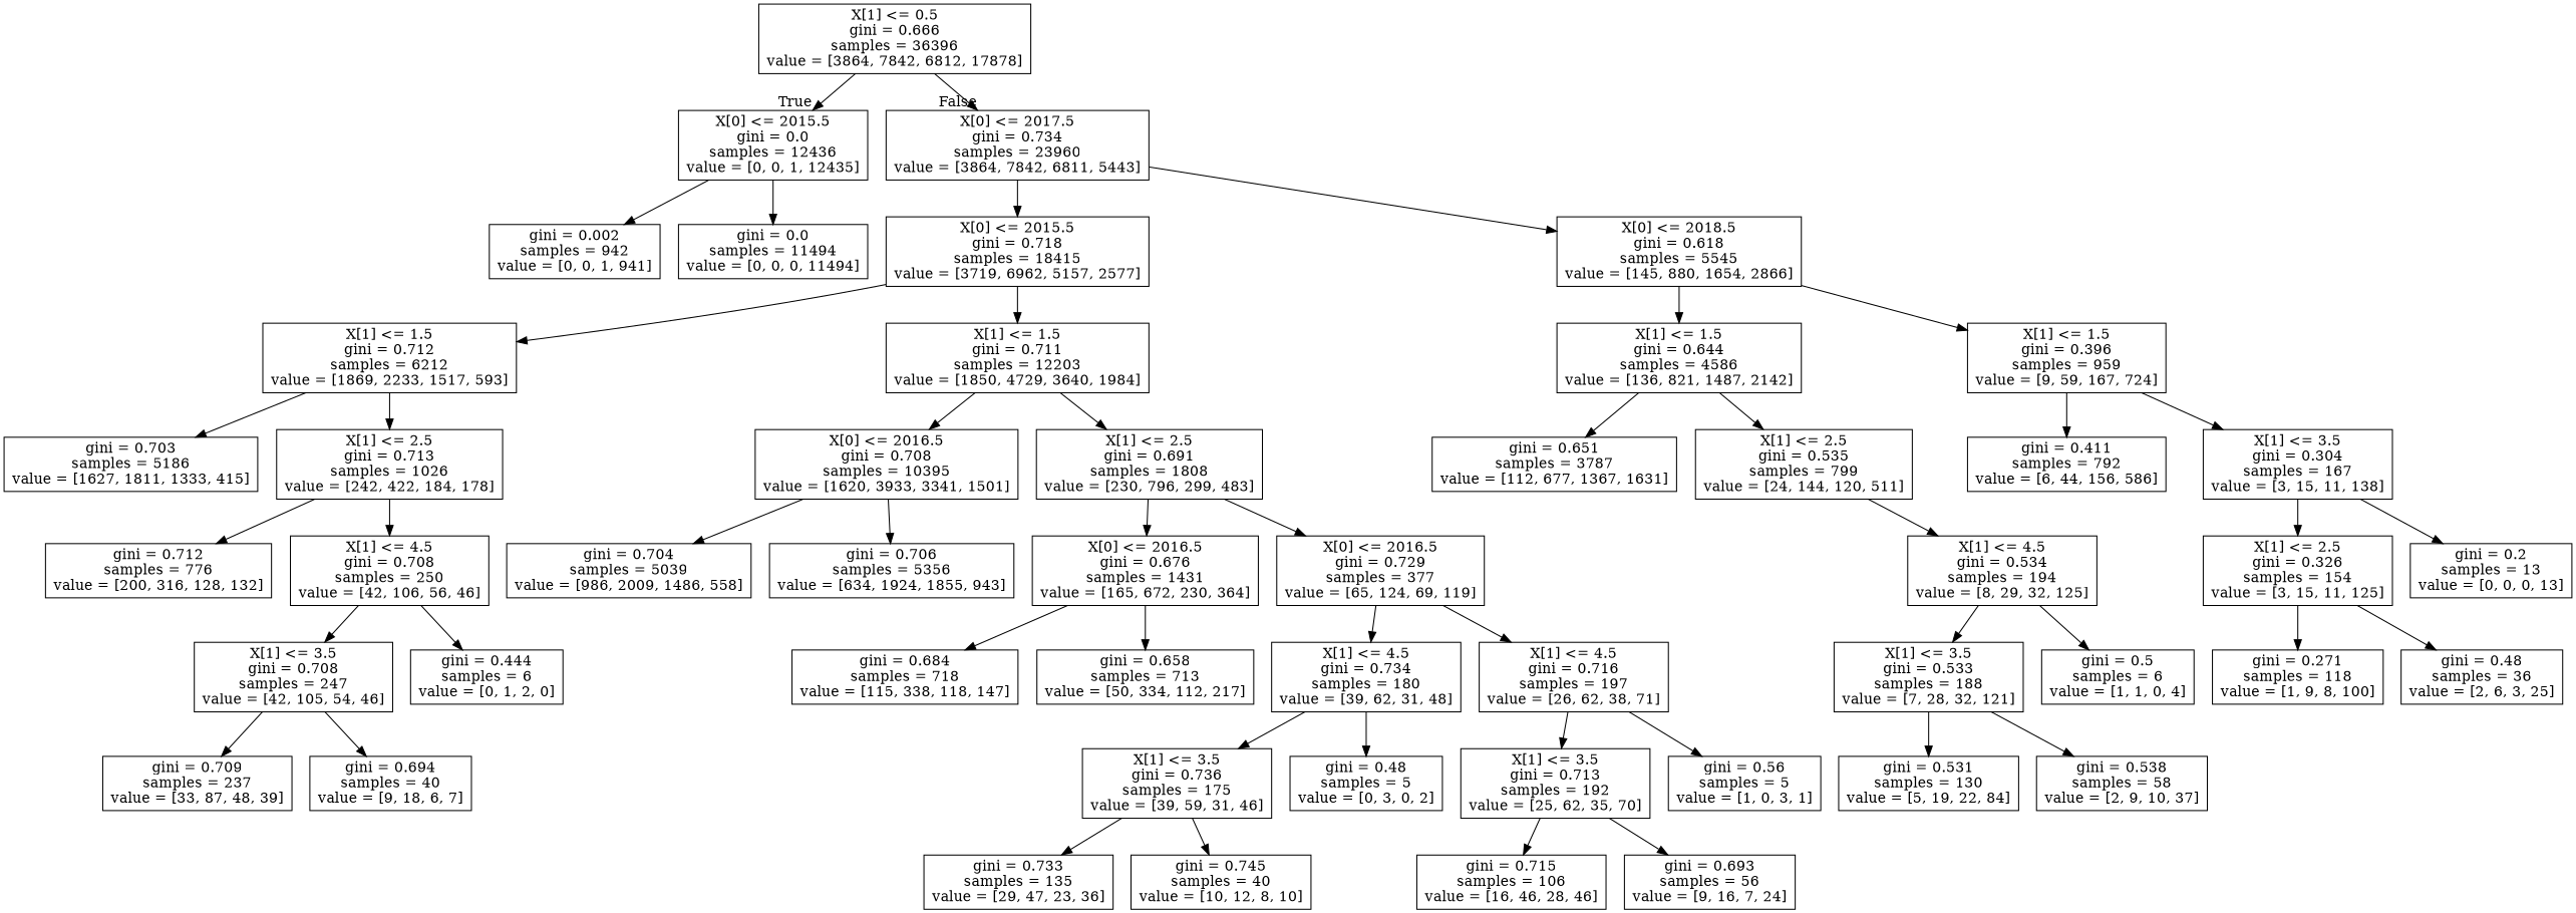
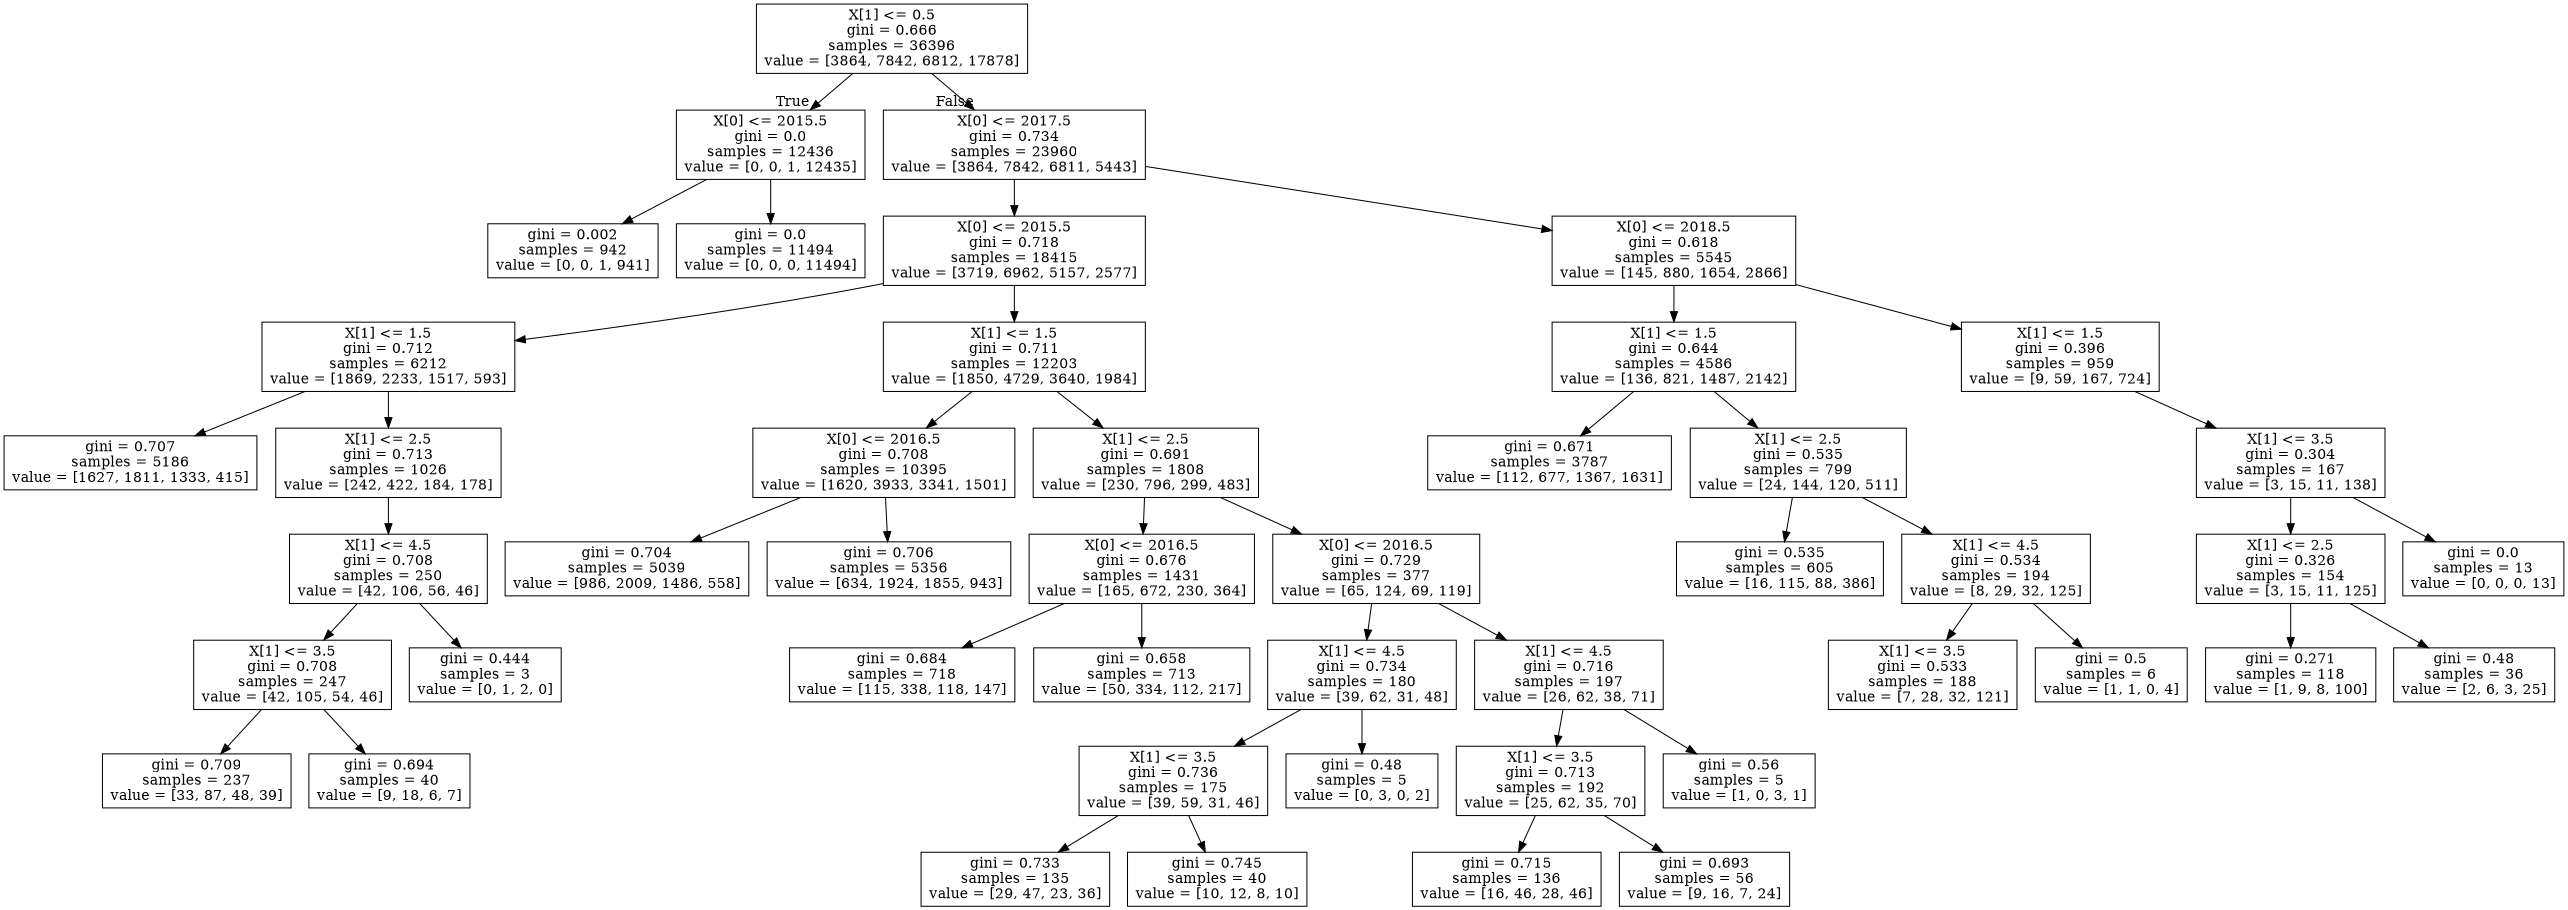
  digraph {
    node [shape=box]
    n1 [label="X[1] <= 0.5\ngini = 0.666\nsamples = 36396\nvalue = [3864, 7842, 6812, 17878]"]
    n2 [label="X[0] <= 2015.5\ngini = 0.0\nsamples = 12436\nvalue = [0, 0, 1, 12435]"]
    n3 [label="X[0] <= 2017.5\ngini = 0.734\nsamples = 23960\nvalue = [3864, 7842, 6811, 5443]"]
    n4 [label="gini = 0.002\nsamples = 942\nvalue = [0, 0, 1, 941]"]
    n5 [label="gini = 0.0\nsamples = 11494\nvalue = [0, 0, 0, 11494]"]
    n6 [label="X[0] <= 2015.5\ngini = 0.718\nsamples = 18415\nvalue = [3719, 6962, 5157, 2577]"]
    n7 [label="X[0] <= 2018.5\ngini = 0.618\nsamples = 5545\nvalue = [145, 880, 1654, 2866]"]
    n8 [label="X[1] <= 1.5\ngini = 0.712\nsamples = 6212\nvalue = [1869, 2233, 1517, 593]"]
    n9 [label="X[1] <= 1.5\ngini = 0.711\nsamples = 12203\nvalue = [1850, 4729, 3640, 1984]"]
    n10 [label="X[1] <= 1.5\ngini = 0.644\nsamples = 4586\nvalue = [136, 821, 1487, 2142]"]
    n11 [label="X[1] <= 1.5\ngini = 0.396\nsamples = 959\nvalue = [9, 59, 167, 724]"]
-   n12 [label="gini = 0.703\nsamples = 5186\nvalue = [1627, 1811, 1333, 415]"]
+   n12 [label="gini = 0.707\nsamples = 5186\nvalue = [1627, 1811, 1333, 415]"]
    n13 [label="X[1] <= 2.5\ngini = 0.713\nsamples = 1026\nvalue = [242, 422, 184, 178]"]
    n14 [label="X[0] <= 2016.5\ngini = 0.708\nsamples = 10395\nvalue = [1620, 3933, 3341, 1501]"]
    n15 [label="X[1] <= 2.5\ngini = 0.691\nsamples = 1808\nvalue = [230, 796, 299, 483]"]
-   n16 [label="gini = 0.712\nsamples = 776\nvalue = [200, 316, 128, 132]"]
    n17 [label="X[1] <= 4.5\ngini = 0.708\nsamples = 250\nvalue = [42, 106, 56, 46]"]
    n18 [label="X[1] <= 3.5\ngini = 0.708\nsamples = 247\nvalue = [42, 105, 54, 46]"]
-   n19 [label="gini = 0.444\nsamples = 6\nvalue = [0, 1, 2, 0]"]
+   n19 [label="gini = 0.444\nsamples = 3\nvalue = [0, 1, 2, 0]"]
    n20 [label="gini = 0.709\nsamples = 237\nvalue = [33, 87, 48, 39]"]
    n21 [label="gini = 0.694\nsamples = 40\nvalue = [9, 18, 6, 7]"]
    n22 [label="gini = 0.704\nsamples = 5039\nvalue = [986, 2009, 1486, 558]"]
    n23 [label="gini = 0.706\nsamples = 5356\nvalue = [634, 1924, 1855, 943]"]
    n24 [label="X[0] <= 2016.5\ngini = 0.676\nsamples = 1431\nvalue = [165, 672, 230, 364]"]
    n25 [label="X[0] <= 2016.5\ngini = 0.729\nsamples = 377\nvalue = [65, 124, 69, 119]"]
    n26 [label="gini = 0.684\nsamples = 718\nvalue = [115, 338, 118, 147]"]
    n27 [label="gini = 0.658\nsamples = 713\nvalue = [50, 334, 112, 217]"]
    n28 [label="X[1] <= 4.5\ngini = 0.734\nsamples = 180\nvalue = [39, 62, 31, 48]"]
    n29 [label="X[1] <= 4.5\ngini = 0.716\nsamples = 197\nvalue = [26, 62, 38, 71]"]
    n30 [label="X[1] <= 3.5\ngini = 0.736\nsamples = 175\nvalue = [39, 59, 31, 46]"]
    n31 [label="gini = 0.48\nsamples = 5\nvalue = [0, 3, 0, 2]"]
    n32 [label="X[1] <= 3.5\ngini = 0.713\nsamples = 192\nvalue = [25, 62, 35, 70]"]
    n33 [label="gini = 0.56\nsamples = 5\nvalue = [1, 0, 3, 1]"]
    n34 [label="gini = 0.733\nsamples = 135\nvalue = [29, 47, 23, 36]"]
    n35 [label="gini = 0.745\nsamples = 40\nvalue = [10, 12, 8, 10]"]
-   n36 [label="gini = 0.715\nsamples = 106\nvalue = [16, 46, 28, 46]"]
+   n36 [label="gini = 0.715\nsamples = 136\nvalue = [16, 46, 28, 46]"]
    n37 [label="gini = 0.693\nsamples = 56\nvalue = [9, 16, 7, 24]"]
-   n38 [label="gini = 0.651\nsamples = 3787\nvalue = [112, 677, 1367, 1631]"]
+   n38 [label="gini = 0.671\nsamples = 3787\nvalue = [112, 677, 1367, 1631]"]
    n39 [label="X[1] <= 2.5\ngini = 0.535\nsamples = 799\nvalue = [24, 144, 120, 511]"]
-   n40 [label="gini = 0.411\nsamples = 792\nvalue = [6, 44, 156, 586]"]
    n41 [label="X[1] <= 3.5\ngini = 0.304\nsamples = 167\nvalue = [3, 15, 11, 138]"]
+   n42 [label="gini = 0.535\nsamples = 605\nvalue = [16, 115, 88, 386]"]
    n43 [label="X[1] <= 4.5\ngini = 0.534\nsamples = 194\nvalue = [8, 29, 32, 125]"]
    n44 [label="X[1] <= 3.5\ngini = 0.533\nsamples = 188\nvalue = [7, 28, 32, 121]"]
    n45 [label="gini = 0.5\nsamples = 6\nvalue = [1, 1, 0, 4]"]
-   n46 [label="gini = 0.531\nsamples = 130\nvalue = [5, 19, 22, 84]"]
-   n47 [label="gini = 0.538\nsamples = 58\nvalue = [2, 9, 10, 37]"]
    n48 [label="X[1] <= 2.5\ngini = 0.326\nsamples = 154\nvalue = [3, 15, 11, 125]"]
-   n49 [label="gini = 0.2\nsamples = 13\nvalue = [0, 0, 0, 13]"]
+   n49 [label="gini = 0.0\nsamples = 13\nvalue = [0, 0, 0, 13]"]
    n50 [label="gini = 0.271\nsamples = 118\nvalue = [1, 9, 8, 100]"]
    n51 [label="gini = 0.48\nsamples = 36\nvalue = [2, 6, 3, 25]"]
    n1 -> n2 [headlabel=True labelangle=45 labeldistance=2.5]
    n1 -> n3 [headlabel=False labelangle=-45 labeldistance=2.5]
    n2 -> n4
    n2 -> n5
    n3 -> n6
    n3 -> n7
    n6 -> n8
    n6 -> n9
    n7 -> n10
    n7 -> n11
    n8 -> n12
    n8 -> n13
    n9 -> n14
    n9 -> n15
    n10 -> n38
    n10 -> n39
-   n11 -> n40
    n11 -> n41
-   n13 -> n16
    n13 -> n17
    n14 -> n22
    n14 -> n23
    n15 -> n24
    n15 -> n25
    n17 -> n18
    n17 -> n19
    n18 -> n20
    n18 -> n21
    n24 -> n26
    n24 -> n27
    n25 -> n28
    n25 -> n29
    n28 -> n30
    n28 -> n31
    n29 -> n32
    n29 -> n33
    n30 -> n34
    n30 -> n35
    n32 -> n36
    n32 -> n37
+   n39 -> n42
    n39 -> n43
    n41 -> n48
    n41 -> n49
    n43 -> n44
    n43 -> n45
-   n44 -> n46
-   n44 -> n47
    n48 -> n50
    n48 -> n51
  }
